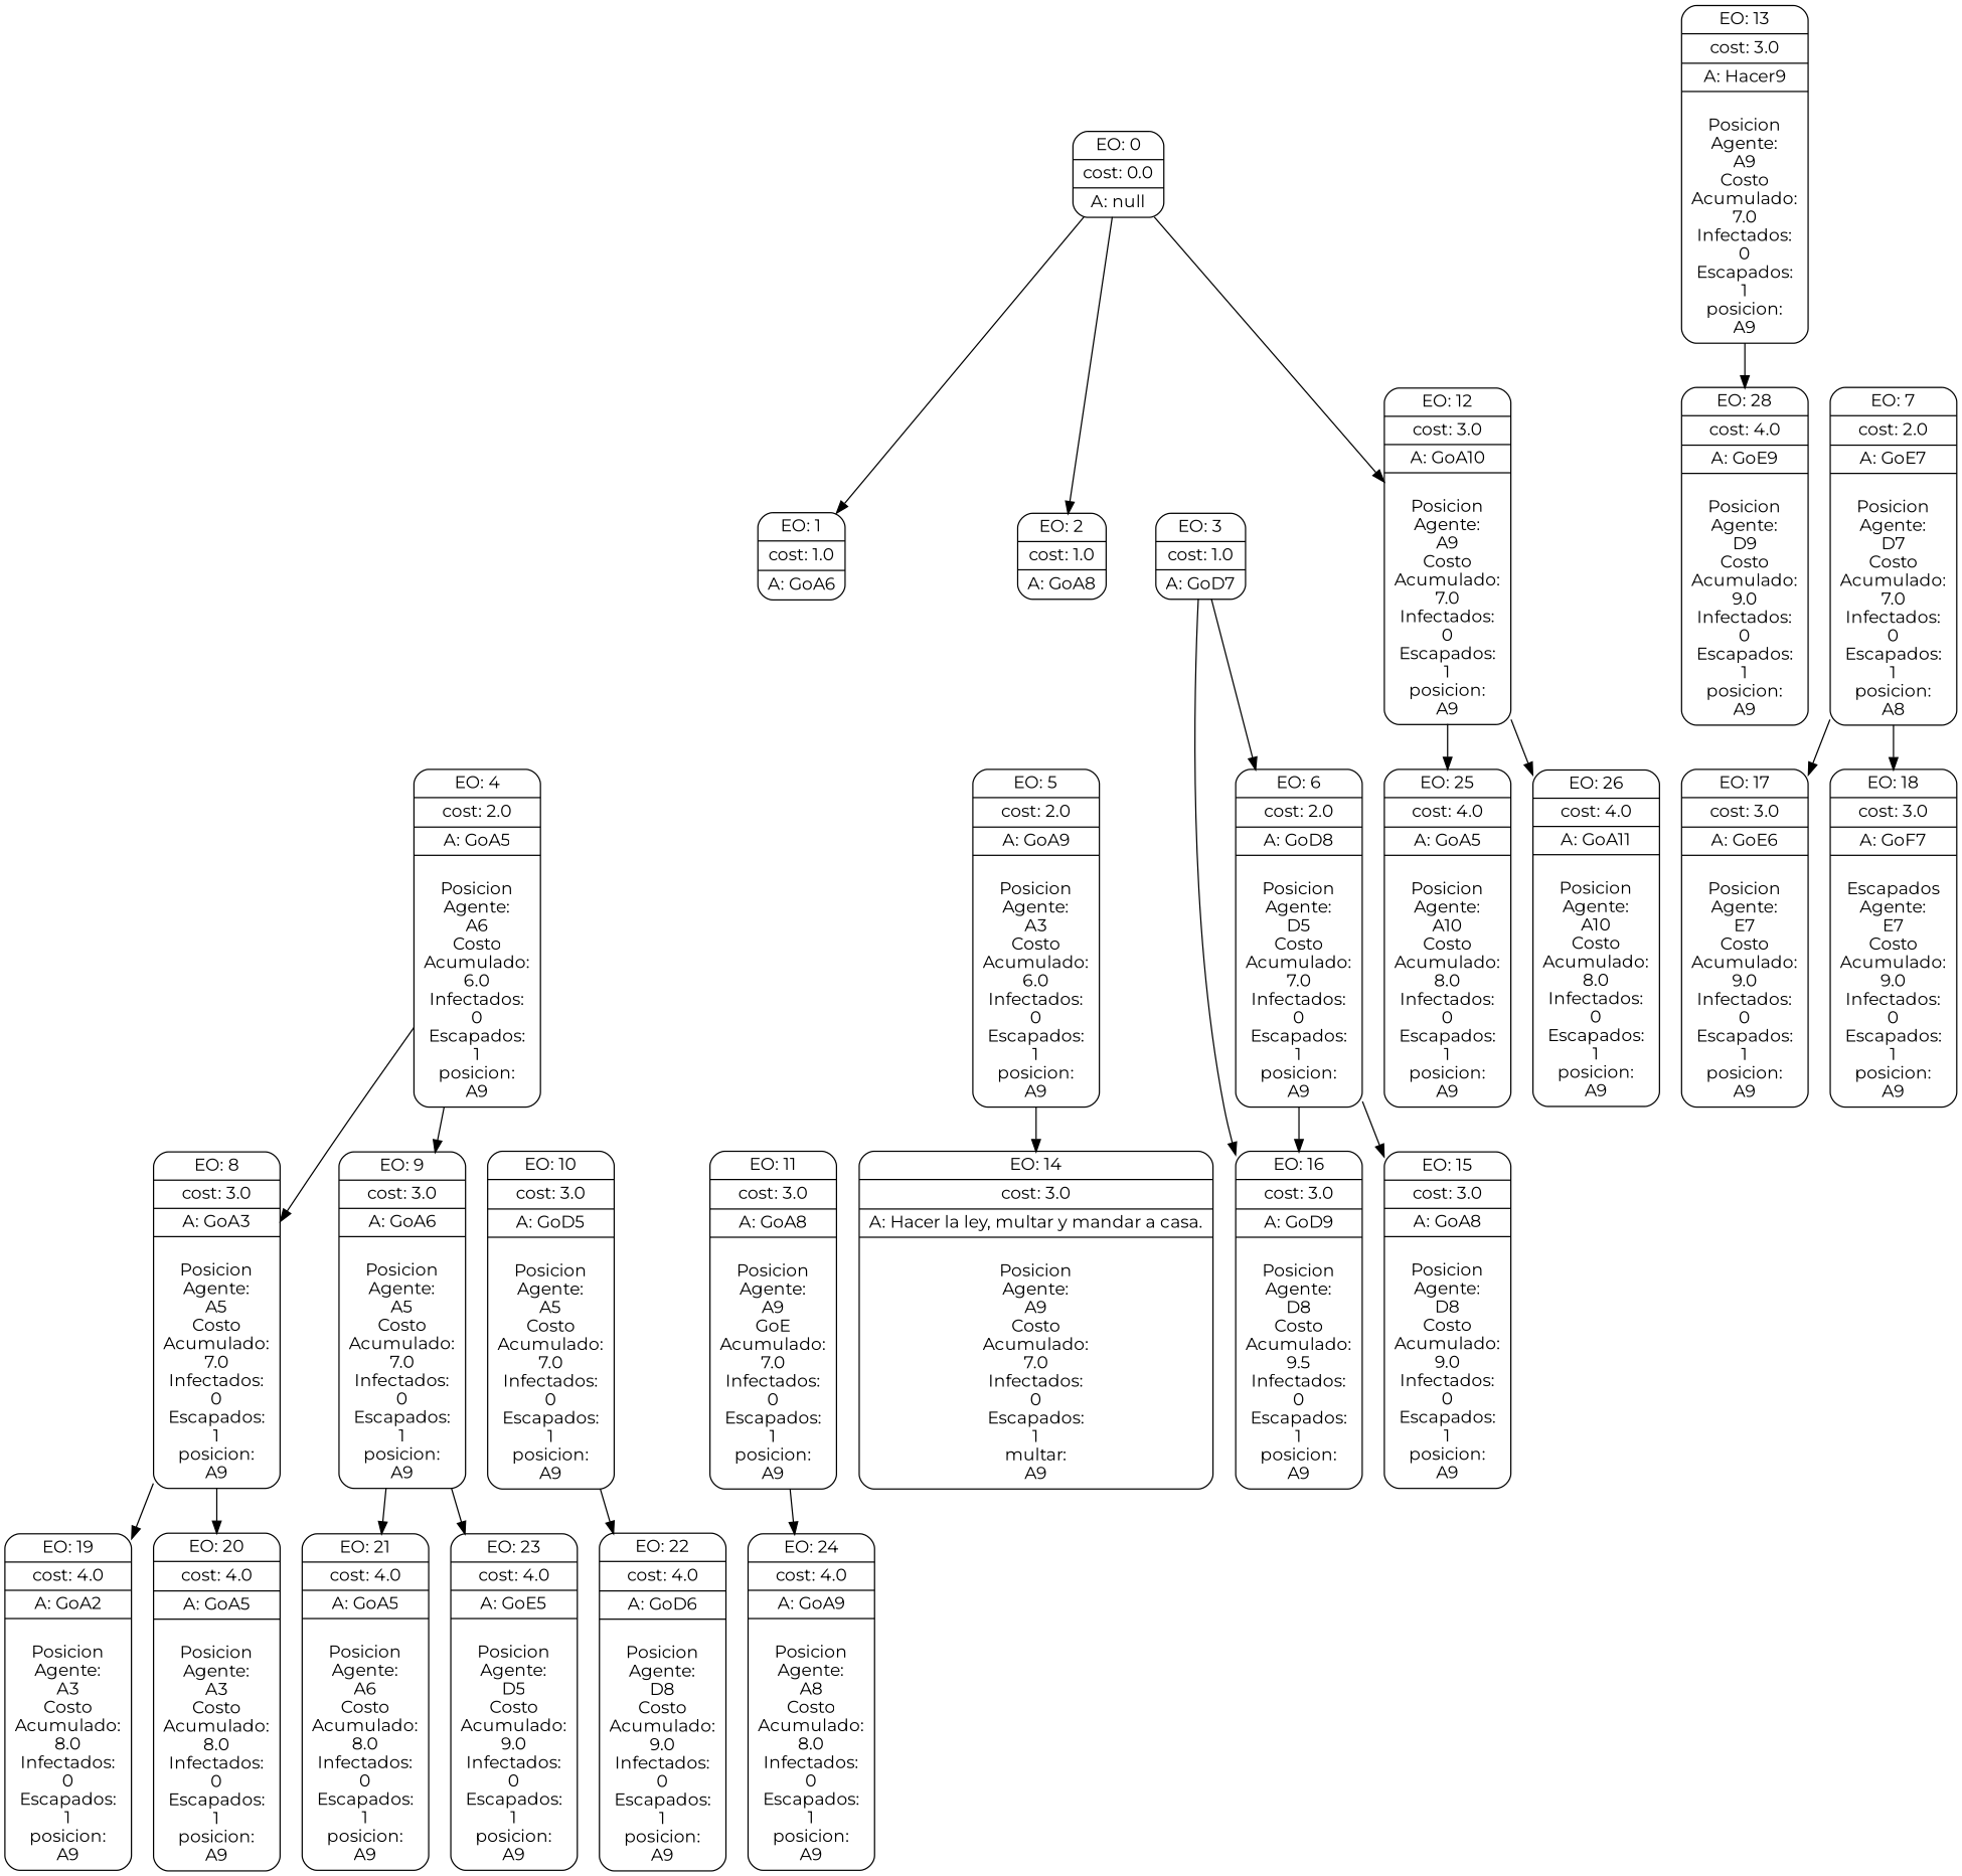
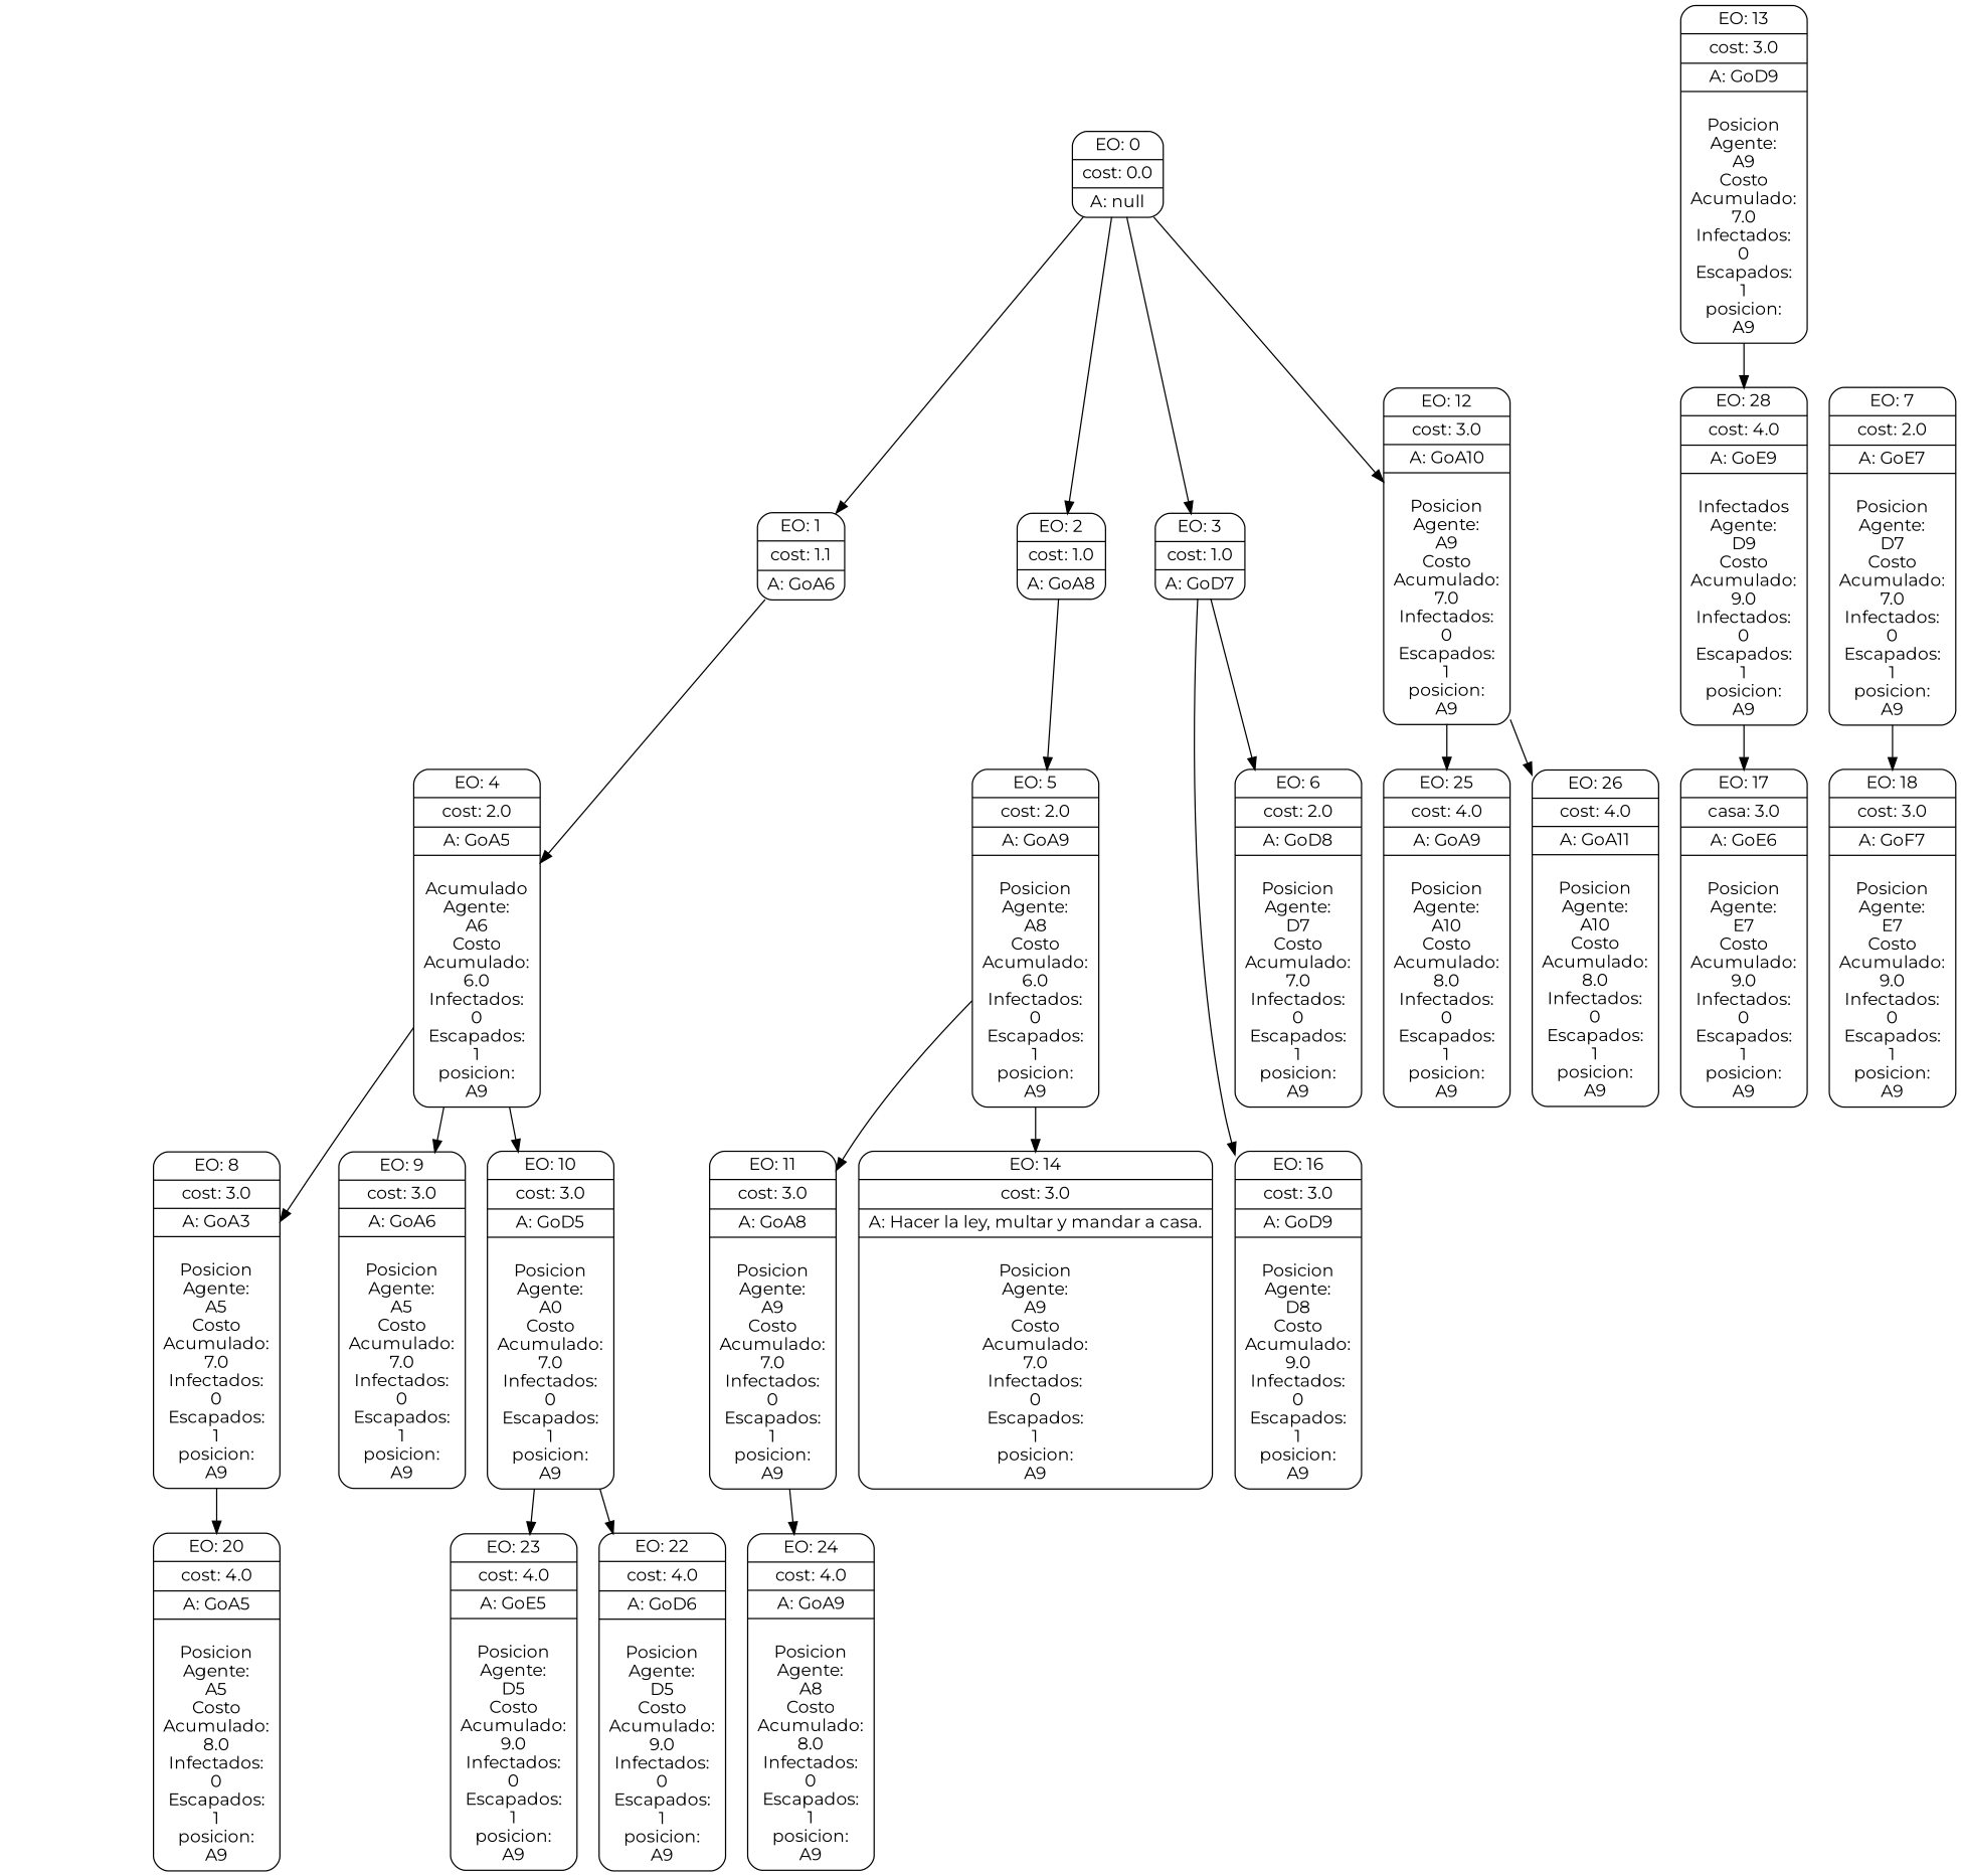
  digraph {
    fontname=Montserrat
    node [fontname=Montserrat shape=Mrecord]
    edge [fontname=Montserrat]
    n1 [label="{EO: 0|cost: 0.0|A: null}"]
-   n2 [label="{EO: 1|cost: 1.0|A: GoA6}"]
+   n2 [label="{EO: 1|cost: 1.1|A: GoA6}"]
    n3 [label="{EO: 2|cost: 1.0|A: GoA8}"]
    n4 [label="{EO: 3|cost: 1.0|A: GoD7}"]
    n5 [label="{EO: 12|cost: 3.0|A: GoA10|\nPosicion\nAgente:\nA9\nCosto\nAcumulado:\n7.0\nInfectados:\n0\nEscapados:\n1\n	posicion:\nA9\n}"]
-   n6 [label="{EO: 4|cost: 2.0|A: GoA5|\nPosicion\nAgente:\nA6\nCosto\nAcumulado:\n6.0\nInfectados:\n0\nEscapados:\n1\n	posicion:\nA9\n}"]
-   n7 [label="{EO: 5|cost: 2.0|A: GoA9|\nPosicion\nAgente:\nA3\nCosto\nAcumulado:\n6.0\nInfectados:\n0\nEscapados:\n1\n	posicion:\nA9\n}"]
-   n8 [label="{EO: 6|cost: 2.0|A: GoD8|\nPosicion\nAgente:\nD5\nCosto\nAcumulado:\n7.0\nInfectados:\n0\nEscapados:\n1\n	posicion:\nA9\n}"]
-   n9 [label="{EO: 16|cost: 3.0|A: GoD9|\nPosicion\nAgente:\nD8\nCosto\nAcumulado:\n9.5\nInfectados:\n0\nEscapados:\n1\n	posicion:\nA9\n}"]
+   n6 [label="{EO: 4|cost: 2.0|A: GoA5|\nAcumulado\nAgente:\nA6\nCosto\nAcumulado:\n6.0\nInfectados:\n0\nEscapados:\n1\n	posicion:\nA9\n}"]
+   n7 [label="{EO: 5|cost: 2.0|A: GoA9|\nPosicion\nAgente:\nA8\nCosto\nAcumulado:\n6.0\nInfectados:\n0\nEscapados:\n1\n	posicion:\nA9\n}"]
+   n8 [label="{EO: 6|cost: 2.0|A: GoD8|\nPosicion\nAgente:\nD7\nCosto\nAcumulado:\n7.0\nInfectados:\n0\nEscapados:\n1\n	posicion:\nA9\n}"]
+   n9 [label="{EO: 16|cost: 3.0|A: GoD9|\nPosicion\nAgente:\nD8\nCosto\nAcumulado:\n9.0\nInfectados:\n0\nEscapados:\n1\n	posicion:\nA9\n}"]
    n10 [label="{EO: 8|cost: 3.0|A: GoA3|\nPosicion\nAgente:\nA5\nCosto\nAcumulado:\n7.0\nInfectados:\n0\nEscapados:\n1\n	posicion:\nA9\n}"]
    n11 [label="{EO: 9|cost: 3.0|A: GoA6|\nPosicion\nAgente:\nA5\nCosto\nAcumulado:\n7.0\nInfectados:\n0\nEscapados:\n1\n	posicion:\nA9\n}"]
-   n12 [label="{EO: 10|cost: 3.0|A: GoD5|\nPosicion\nAgente:\nA5\nCosto\nAcumulado:\n7.0\nInfectados:\n0\nEscapados:\n1\n	posicion:\nA9\n}"]
-   n13 [label="{EO: 19|cost: 4.0|A: GoA2|\nPosicion\nAgente:\nA3\nCosto\nAcumulado:\n8.0\nInfectados:\n0\nEscapados:\n1\n	posicion:\nA9\n}"]
-   n14 [label="{EO: 20|cost: 4.0|A: GoA5|\nPosicion\nAgente:\nA3\nCosto\nAcumulado:\n8.0\nInfectados:\n0\nEscapados:\n1\n	posicion:\nA9\n}"]
-   n15 [label="{EO: 21|cost: 4.0|A: GoA5|\nPosicion\nAgente:\nA6\nCosto\nAcumulado:\n8.0\nInfectados:\n0\nEscapados:\n1\n	posicion:\nA9\n}"]
-   n16 [label="{EO: 22|cost: 4.0|A: GoD6|\nPosicion\nAgente:\nD8\nCosto\nAcumulado:\n9.0\nInfectados:\n0\nEscapados:\n1\n	posicion:\nA9\n}"]
+   n12 [label="{EO: 10|cost: 3.0|A: GoD5|\nPosicion\nAgente:\nA0\nCosto\nAcumulado:\n7.0\nInfectados:\n0\nEscapados:\n1\n	posicion:\nA9\n}"]
+   n14 [label="{EO: 20|cost: 4.0|A: GoA5|\nPosicion\nAgente:\nA5\nCosto\nAcumulado:\n8.0\nInfectados:\n0\nEscapados:\n1\n	posicion:\nA9\n}"]
+   n16 [label="{EO: 22|cost: 4.0|A: GoD6|\nPosicion\nAgente:\nD5\nCosto\nAcumulado:\n9.0\nInfectados:\n0\nEscapados:\n1\n	posicion:\nA9\n}"]
    n17 [label="{EO: 23|cost: 4.0|A: GoE5|\nPosicion\nAgente:\nD5\nCosto\nAcumulado:\n9.0\nInfectados:\n0\nEscapados:\n1\n	posicion:\nA9\n}"]
-   n18 [label="{EO: 11|cost: 3.0|A: GoA8|\nPosicion\nAgente:\nA9\nGoE\nAcumulado:\n7.0\nInfectados:\n0\nEscapados:\n1\n	posicion:\nA9\n}"]
-   n19 [label="{EO: 14|cost: 3.0|A: Hacer la ley, multar y mandar a casa.|\nPosicion\nAgente:\nA9\nCosto\nAcumulado:\n7.0\nInfectados:\n0\nEscapados:\n1\n	multar:\nA9\n}"]
+   n18 [label="{EO: 11|cost: 3.0|A: GoA8|\nPosicion\nAgente:\nA9\nCosto\nAcumulado:\n7.0\nInfectados:\n0\nEscapados:\n1\n	posicion:\nA9\n}"]
+   n19 [label="{EO: 14|cost: 3.0|A: Hacer la ley, multar y mandar a casa.|\nPosicion\nAgente:\nA9\nCosto\nAcumulado:\n7.0\nInfectados:\n0\nEscapados:\n1\n	posicion:\nA9\n}"]
    n20 [label="{EO: 24|cost: 4.0|A: GoA9|\nPosicion\nAgente:\nA8\nCosto\nAcumulado:\n8.0\nInfectados:\n0\nEscapados:\n1\n	posicion:\nA9\n}"]
-   n21 [label="{EO: 25|cost: 4.0|A: GoA5|\nPosicion\nAgente:\nA10\nCosto\nAcumulado:\n8.0\nInfectados:\n0\nEscapados:\n1\n	posicion:\nA9\n}"]
+   n21 [label="{EO: 25|cost: 4.0|A: GoA9|\nPosicion\nAgente:\nA10\nCosto\nAcumulado:\n8.0\nInfectados:\n0\nEscapados:\n1\n	posicion:\nA9\n}"]
    n22 [label="{EO: 26|cost: 4.0|A: GoA11|\nPosicion\nAgente:\nA10\nCosto\nAcumulado:\n8.0\nInfectados:\n0\nEscapados:\n1\n	posicion:\nA9\n}"]
-   n23 [label="{EO: 13|cost: 3.0|A: Hacer9|\nPosicion\nAgente:\nA9\nCosto\nAcumulado:\n7.0\nInfectados:\n0\nEscapados:\n1\n	posicion:\nA9\n}"]
-   n24 [label="{EO: 28|cost: 4.0|A: GoE9|\nPosicion\nAgente:\nD9\nCosto\nAcumulado:\n9.0\nInfectados:\n0\nEscapados:\n1\n	posicion:\nA9\n}"]
-   n25 [label="{EO: 15|cost: 3.0|A: GoA8|\nPosicion\nAgente:\nD8\nCosto\nAcumulado:\n9.0\nInfectados:\n0\nEscapados:\n1\n	posicion:\nA9\n}"]
-   n26 [label="{EO: 7|cost: 2.0|A: GoE7|\nPosicion\nAgente:\nD7\nCosto\nAcumulado:\n7.0\nInfectados:\n0\nEscapados:\n1\n	posicion:\nA8\n}"]
-   n27 [label="{EO: 17|cost: 3.0|A: GoE6|\nPosicion\nAgente:\nE7\nCosto\nAcumulado:\n9.0\nInfectados:\n0\nEscapados:\n1\n	posicion:\nA9\n}"]
-   n28 [label="{EO: 18|cost: 3.0|A: GoF7|\nEscapados\nAgente:\nE7\nCosto\nAcumulado:\n9.0\nInfectados:\n0\nEscapados:\n1\n	posicion:\nA9\n}"]
+   n23 [label="{EO: 13|cost: 3.0|A: GoD9|\nPosicion\nAgente:\nA9\nCosto\nAcumulado:\n7.0\nInfectados:\n0\nEscapados:\n1\n	posicion:\nA9\n}"]
+   n24 [label="{EO: 28|cost: 4.0|A: GoE9|\nInfectados\nAgente:\nD9\nCosto\nAcumulado:\n9.0\nInfectados:\n0\nEscapados:\n1\n	posicion:\nA9\n}"]
+   n26 [label="{EO: 7|cost: 2.0|A: GoE7|\nPosicion\nAgente:\nD7\nCosto\nAcumulado:\n7.0\nInfectados:\n0\nEscapados:\n1\n	posicion:\nA9\n}"]
+   n27 [label="{EO: 17|casa: 3.0|A: GoE6|\nPosicion\nAgente:\nE7\nCosto\nAcumulado:\n9.0\nInfectados:\n0\nEscapados:\n1\n	posicion:\nA9\n}"]
+   n28 [label="{EO: 18|cost: 3.0|A: GoF7|\nPosicion\nAgente:\nE7\nCosto\nAcumulado:\n9.0\nInfectados:\n0\nEscapados:\n1\n	posicion:\nA9\n}"]
    n1 -> n2
    n1 -> n3
+   n1 -> n4
    n1 -> n5
+   n2 -> n6
+   n3 -> n7
    n4 -> n8
    n4 -> n9
    n5 -> n21
    n5 -> n22
    n6 -> n10
    n6 -> n11
+   n6 -> n12
+   n7 -> n18
    n7 -> n19
-   n8 -> n9
-   n8 -> n25
-   n10 -> n13
    n10 -> n14
-   n11 -> n15
    n12 -> n16
-   n11 -> n17
+   n12 -> n17
    n18 -> n20
    n23 -> n24
-   n26 -> n27
+   n24 -> n27
    n26 -> n28
  }
